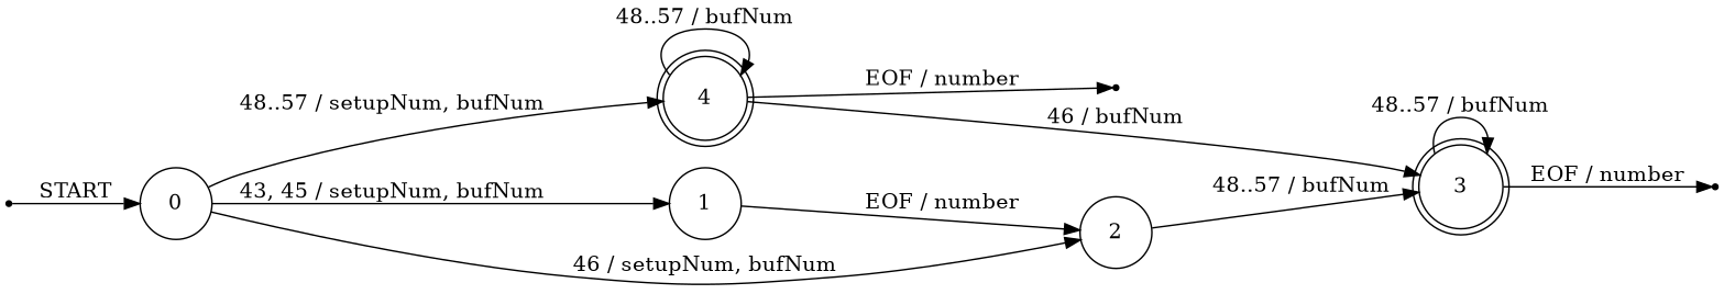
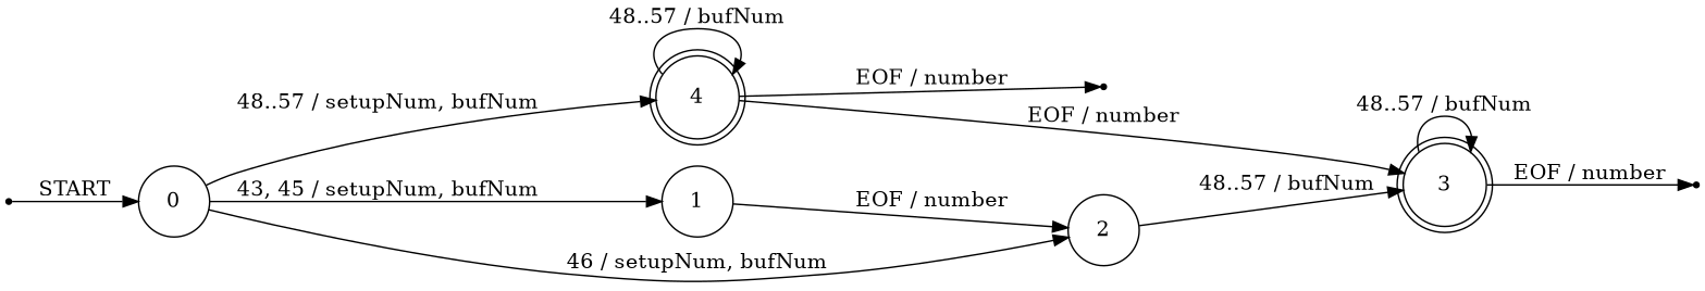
  digraph {
    rankdir=LR
    node [shape=point fixedsize=true]
    ENTRY [fixedsize=""]
    0 [height=0.65 shape=circle]
    4 [height=0.65 shape=doublecircle]
    1 [height=0.65 shape=circle]
    2 [height=0.65 shape=circle]
    eof_3 [fixedsize=""]
    eof_4 [fixedsize=""]
    3 [height=0.65 shape=doublecircle]
    ENTRY -> 0 [label=START]
    0 -> 4 [label="48..57 / setupNum, bufNum"]
    0 -> 1 [label="43, 45 / setupNum, bufNum"]
    0 -> 2 [label="46 / setupNum, bufNum"]
    4 -> 4 [label="48..57 / bufNum"]
    4 -> eof_4 [label="EOF / number"]
-   4 -> 3 [label="46 / bufNum"]
+   4 -> 3 [label="EOF / number"]
    1 -> 2 [label="EOF / number"]
    2 -> 3 [label="48..57 / bufNum"]
    3 -> eof_3 [label="EOF / number"]
    3 -> 3 [label="48..57 / bufNum"]
  }
